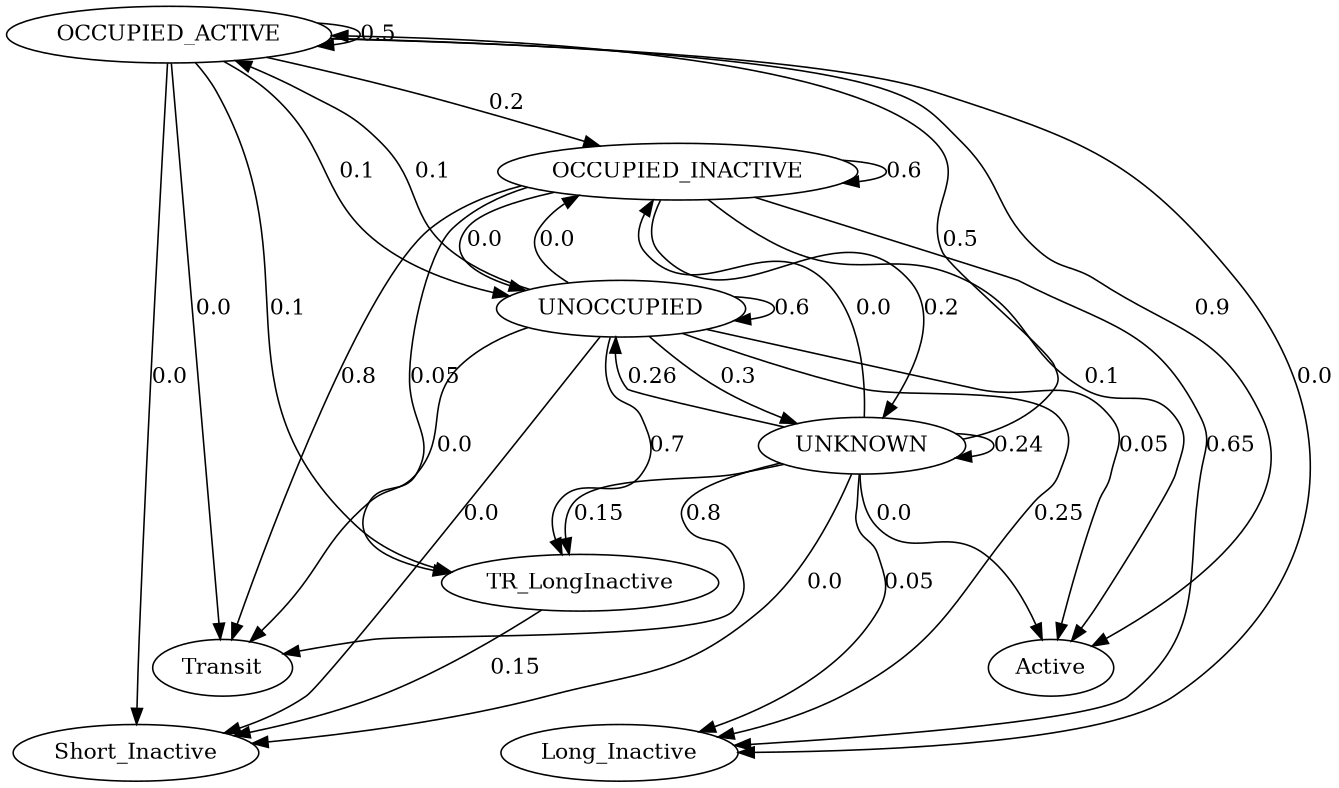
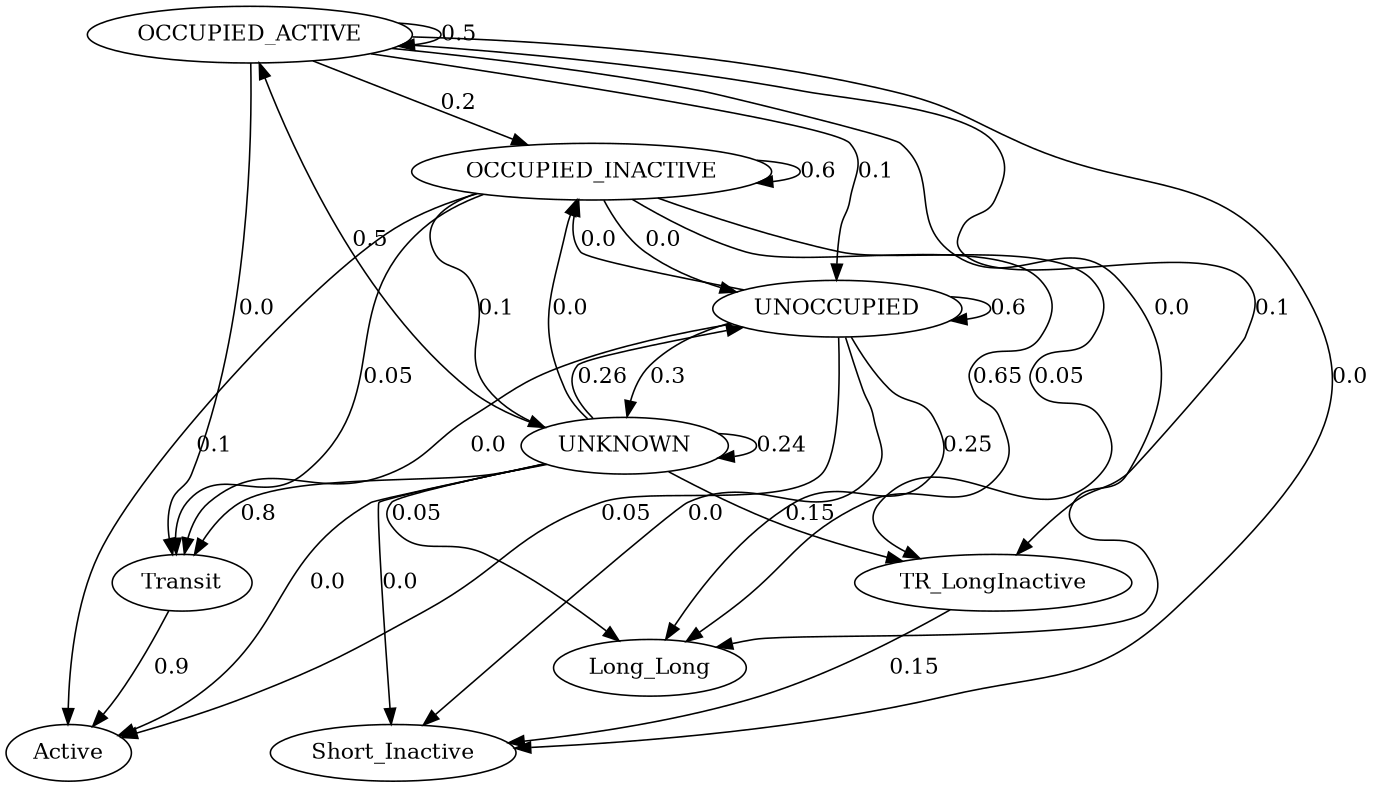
  digraph {
    edge [weight=0.0]
    OCCUPIED_ACTIVE
    OCCUPIED_INACTIVE
    UNOCCUPIED
    Transit
    Active
    Short_Inactive
-   Long_Inactive
+   Long_Inactive [label=Long_Long]
    TR_LongInactive
    UNKNOWN
    OCCUPIED_ACTIVE -> OCCUPIED_ACTIVE [label=0.5 weight=0.5]
    OCCUPIED_ACTIVE -> OCCUPIED_INACTIVE [label=0.2 weight=0.2]
    OCCUPIED_ACTIVE -> UNOCCUPIED [label=0.1 weight=0.1]
    OCCUPIED_ACTIVE -> Transit [label=0.0]
-   OCCUPIED_ACTIVE -> Active [label=0.9 weight=0.9]
+   Transit -> Active [label=0.9 weight=0.9]
    OCCUPIED_ACTIVE -> Short_Inactive [label=0.0]
    OCCUPIED_ACTIVE -> Long_Inactive [label=0.0]
    OCCUPIED_ACTIVE -> TR_LongInactive [label=0.1 weight=0.1]
    OCCUPIED_INACTIVE -> OCCUPIED_INACTIVE [label=0.6 weight=0.6]
    OCCUPIED_INACTIVE -> UNOCCUPIED [label=0.0]
-   OCCUPIED_INACTIVE -> Transit [label=0.8 weight=0.05]
+   OCCUPIED_INACTIVE -> Transit [label=0.05 weight=0.05]
    OCCUPIED_INACTIVE -> Active [label=0.1 weight=0.1]
    OCCUPIED_INACTIVE -> Long_Inactive [label=0.65 weight=0.65]
    OCCUPIED_INACTIVE -> TR_LongInactive [label=0.05 weight=0.05]
-   OCCUPIED_INACTIVE -> UNKNOWN [label=0.2 weight=0.1]
-   UNOCCUPIED -> OCCUPIED_ACTIVE [label=0.1 weight=0.1]
+   OCCUPIED_INACTIVE -> UNKNOWN [label=0.1 weight=0.1]
    UNOCCUPIED -> OCCUPIED_INACTIVE [label=0.0]
    UNOCCUPIED -> UNOCCUPIED [label=0.6 weight=0.6]
    UNOCCUPIED -> Transit [label=0.0]
    UNOCCUPIED -> Active [label=0.05 weight=0.05]
    UNOCCUPIED -> Short_Inactive [label=0.0]
    UNOCCUPIED -> Long_Inactive [label=0.25 weight=0.25]
-   UNOCCUPIED -> TR_LongInactive [label=0.7 weight=0.7]
    UNOCCUPIED -> UNKNOWN [label=0.3 weight=0.3]
    TR_LongInactive -> Short_Inactive [label=0.15 weight=0.15]
    UNKNOWN -> OCCUPIED_ACTIVE [label=0.5 weight=0.5]
    UNKNOWN -> OCCUPIED_INACTIVE [label=0.0]
    UNKNOWN -> UNOCCUPIED [label=0.26 weight=0.26]
    UNKNOWN -> Transit [label=0.8 weight=0.8]
    UNKNOWN -> Active [label=0.0]
    UNKNOWN -> Short_Inactive [label=0.0]
    UNKNOWN -> Long_Inactive [label=0.05 weight=0.05]
    UNKNOWN -> TR_LongInactive [label=0.15 weight=0.15]
    UNKNOWN -> UNKNOWN [label=0.24 weight=0.24]
  }
